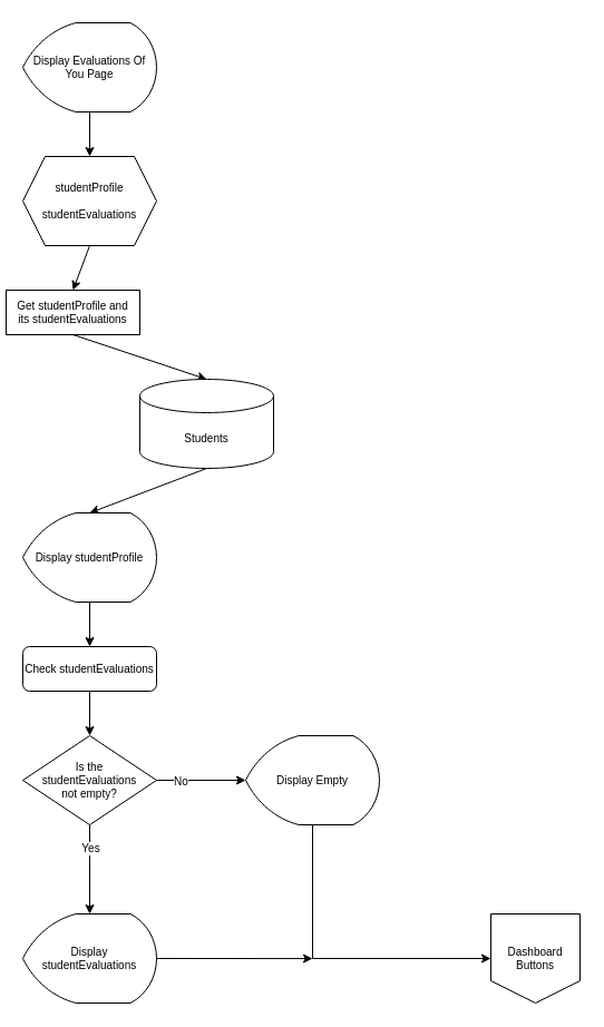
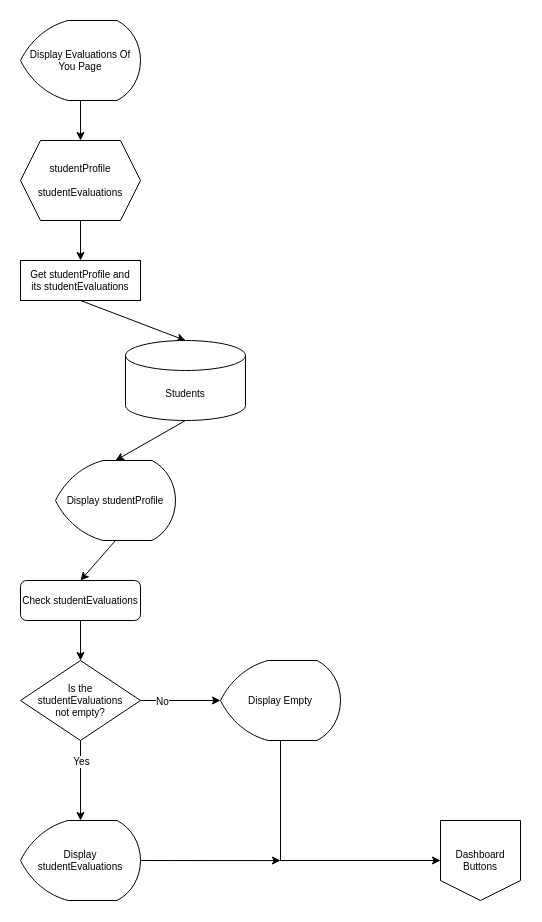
  <mxCell id="0" />
  <mxCell id="1" parent="0" />
  <mxCell id="2" style="edgeStyle=none;html=1;exitX=0.5;exitY=1;exitDx=0;exitDy=0;exitPerimeter=0;entryX=0.5;entryY=0;entryDx=0;entryDy=0;rounded=0;" edge="1" parent="1" source="3" target="5"><mxGeometry relative="1" as="geometry" /></mxCell>
  <mxCell id="3" value="Display Evaluations Of You Page" style="strokeWidth=1;html=1;shape=mxgraph.flowchart.display;whiteSpace=wrap;fontSize=10;rounded=0;fontFamily=Helvetica;" parent="1" vertex="1"><mxGeometry x="20" y="20" width="120" height="80" as="geometry" /></mxCell>
  <mxCell id="4" style="edgeStyle=none;html=1;exitX=0.5;exitY=1;exitDx=0;exitDy=0;entryX=0.5;entryY=0;entryDx=0;entryDy=0;rounded=0;" edge="1" parent="1" source="5" target="7"><mxGeometry relative="1" as="geometry" /></mxCell>
  <mxCell id="5" value="studentProfile&lt;br style=&quot;font-size: 10px;&quot;&gt;&lt;br style=&quot;font-size: 10px;&quot;&gt;studentEvaluations" style="shape=hexagon;perimeter=hexagonPerimeter2;whiteSpace=wrap;html=1;fixedSize=1;fontFamily=Helvetica;strokeWidth=1;fontSize=10;rounded=0;" vertex="1" parent="1"><mxGeometry x="20" y="140" width="120" height="80" as="geometry" /></mxCell>
  <mxCell id="6" style="edgeStyle=none;html=1;exitX=0.5;exitY=1;exitDx=0;exitDy=0;entryX=0.5;entryY=0;entryDx=0;entryDy=0;entryPerimeter=0;rounded=0;" edge="1" parent="1" source="7" target="9"><mxGeometry relative="1" as="geometry" /></mxCell>
- <mxCell id="7" value="Get studentProfile and&lt;br style=&quot;font-size: 10px;&quot;&gt;its studentEvaluations" style="rounded=0;whiteSpace=wrap;html=1;fontFamily=Helvetica;strokeWidth=1;fontSize=10;" vertex="1" parent="1"><mxGeometry x="5" y="260" width="120" height="40" as="geometry" /></mxCell>
+ <mxCell id="7" value="Get studentProfile and&lt;br style=&quot;font-size: 10px;&quot;&gt;its studentEvaluations" style="rounded=0;whiteSpace=wrap;html=1;fontFamily=Helvetica;strokeWidth=1;fontSize=10;" vertex="1" parent="1"><mxGeometry x="20" y="260" width="120" height="40" as="geometry" /></mxCell>
  <mxCell id="8" style="edgeStyle=none;html=1;exitX=0.5;exitY=1;exitDx=0;exitDy=0;exitPerimeter=0;entryX=0.5;entryY=0;entryDx=0;entryDy=0;entryPerimeter=0;rounded=0;" edge="1" parent="1" source="9" target="11"><mxGeometry relative="1" as="geometry" /></mxCell>
  <mxCell id="9" value="Students" style="shape=cylinder3;whiteSpace=wrap;html=1;boundedLbl=1;backgroundOutline=1;size=15;fontSize=10;rounded=0;fontFamily=Helvetica;" vertex="1" parent="1"><mxGeometry x="125" y="340" width="120" height="80" as="geometry" /></mxCell>
  <mxCell id="10" style="edgeStyle=none;html=1;exitX=0.5;exitY=1;exitDx=0;exitDy=0;exitPerimeter=0;entryX=0.5;entryY=0;entryDx=0;entryDy=0;rounded=0;" edge="1" parent="1" source="11" target="13"><mxGeometry relative="1" as="geometry" /></mxCell>
- <mxCell id="11" value="Display studentProfile" style="strokeWidth=1;html=1;shape=mxgraph.flowchart.display;whiteSpace=wrap;fontSize=10;rounded=0;fontFamily=Helvetica;" vertex="1" parent="1"><mxGeometry x="20" y="460" width="120" height="80" as="geometry" /></mxCell>
+ <mxCell id="11" value="Display studentProfile" style="strokeWidth=1;html=1;shape=mxgraph.flowchart.display;whiteSpace=wrap;fontSize=10;rounded=0;fontFamily=Helvetica;" vertex="1" parent="1"><mxGeometry x="55" y="460" width="120" height="80" as="geometry" /></mxCell>
  <mxCell id="12" style="edgeStyle=none;html=1;exitX=0.5;exitY=1;exitDx=0;exitDy=0;entryX=0.5;entryY=0;entryDx=0;entryDy=0;rounded=0;" edge="1" parent="1" source="13" target="18"><mxGeometry relative="1" as="geometry" /></mxCell>
  <mxCell id="13" value="Check studentEvaluations" style="whiteSpace=wrap;html=1;fontFamily=Helvetica;strokeWidth=1;fontSize=10;rounded=1;" vertex="1" parent="1"><mxGeometry x="20" y="580" width="120" height="40" as="geometry" /></mxCell>
  <mxCell id="14" style="edgeStyle=none;html=1;exitX=1;exitY=0.5;exitDx=0;exitDy=0;entryX=0;entryY=0.5;entryDx=0;entryDy=0;fontSize=10;entryPerimeter=0;rounded=0;fontFamily=Helvetica;" edge="1" parent="1" source="18" target="23"><mxGeometry relative="1" as="geometry"><mxPoint x="310" y="700" as="targetPoint" /></mxGeometry></mxCell>
  <mxCell id="15" value="No" style="edgeLabel;html=1;align=center;verticalAlign=middle;resizable=0;points=[];fontSize=10;rounded=0;fontFamily=Helvetica;" vertex="1" connectable="0" parent="14"><mxGeometry x="-0.637" relative="1" as="geometry"><mxPoint x="6" as="offset" /></mxGeometry></mxCell>
  <mxCell id="16" style="edgeStyle=none;html=1;exitX=0.5;exitY=1;exitDx=0;exitDy=0;entryX=0.5;entryY=0;entryDx=0;entryDy=0;fontSize=10;entryPerimeter=0;rounded=0;fontFamily=Helvetica;" edge="1" parent="1" source="18" target="21"><mxGeometry relative="1" as="geometry"><mxPoint x="80" y="820" as="targetPoint" /></mxGeometry></mxCell>
  <mxCell id="17" value="Yes" style="edgeLabel;html=1;align=center;verticalAlign=middle;resizable=0;points=[];fontSize=10;rounded=0;fontFamily=Helvetica;" vertex="1" connectable="0" parent="16"><mxGeometry x="-0.642" relative="1" as="geometry"><mxPoint y="6" as="offset" /></mxGeometry></mxCell>
  <mxCell id="18" value="Is the&lt;br style=&quot;font-size: 10px;&quot;&gt;studentEvaluations&lt;br style=&quot;font-size: 10px;&quot;&gt;not empty?" style="rhombus;whiteSpace=wrap;html=1;fontFamily=Helvetica;strokeWidth=1;fontSize=10;rounded=0;" vertex="1" parent="1"><mxGeometry x="20" y="660" width="120" height="80" as="geometry" /></mxCell>
  <mxCell id="19" style="edgeStyle=none;html=1;exitX=1;exitY=0.5;exitDx=0;exitDy=0;fontSize=10;rounded=0;fontFamily=Helvetica;startArrow=none;" edge="1" parent="1" source="23"><mxGeometry relative="1" as="geometry"><mxPoint x="280" y="700" as="targetPoint" /><Array as="points" /></mxGeometry></mxCell>
  <mxCell id="20" style="edgeStyle=none;html=1;exitX=1;exitY=0.5;exitDx=0;exitDy=0;exitPerimeter=0;rounded=0;" edge="1" parent="1" source="21"><mxGeometry relative="1" as="geometry"><mxPoint x="280" y="860.077" as="targetPoint" /></mxGeometry></mxCell>
  <mxCell id="21" value="Display studentEvaluations" style="strokeWidth=1;html=1;shape=mxgraph.flowchart.display;whiteSpace=wrap;fontSize=10;rounded=0;fontFamily=Helvetica;" vertex="1" parent="1"><mxGeometry x="20" y="820" width="120" height="80" as="geometry" /></mxCell>
  <mxCell id="22" style="edgeStyle=none;html=1;exitX=0.5;exitY=1;exitDx=0;exitDy=0;exitPerimeter=0;entryX=0;entryY=0.5;entryDx=0;entryDy=0;rounded=0;" edge="1" parent="1" source="23" target="24"><mxGeometry relative="1" as="geometry"><Array as="points"><mxPoint x="280" y="860" /></Array></mxGeometry></mxCell>
  <mxCell id="23" value="Display Empty" style="strokeWidth=1;html=1;shape=mxgraph.flowchart.display;whiteSpace=wrap;fontSize=10;rounded=0;fontFamily=Helvetica;" vertex="1" parent="1"><mxGeometry x="220" y="660" width="120" height="80" as="geometry" /></mxCell>
  <mxCell id="24" value="Dashboard Buttons" style="shape=offPageConnector;whiteSpace=wrap;html=1;strokeWidth=1;fontFamily=Helvetica;fontSize=10;size=0.25;rounded=0;" vertex="1" parent="1"><mxGeometry x="440" y="820" width="80" height="80" as="geometry" /></mxCell>
